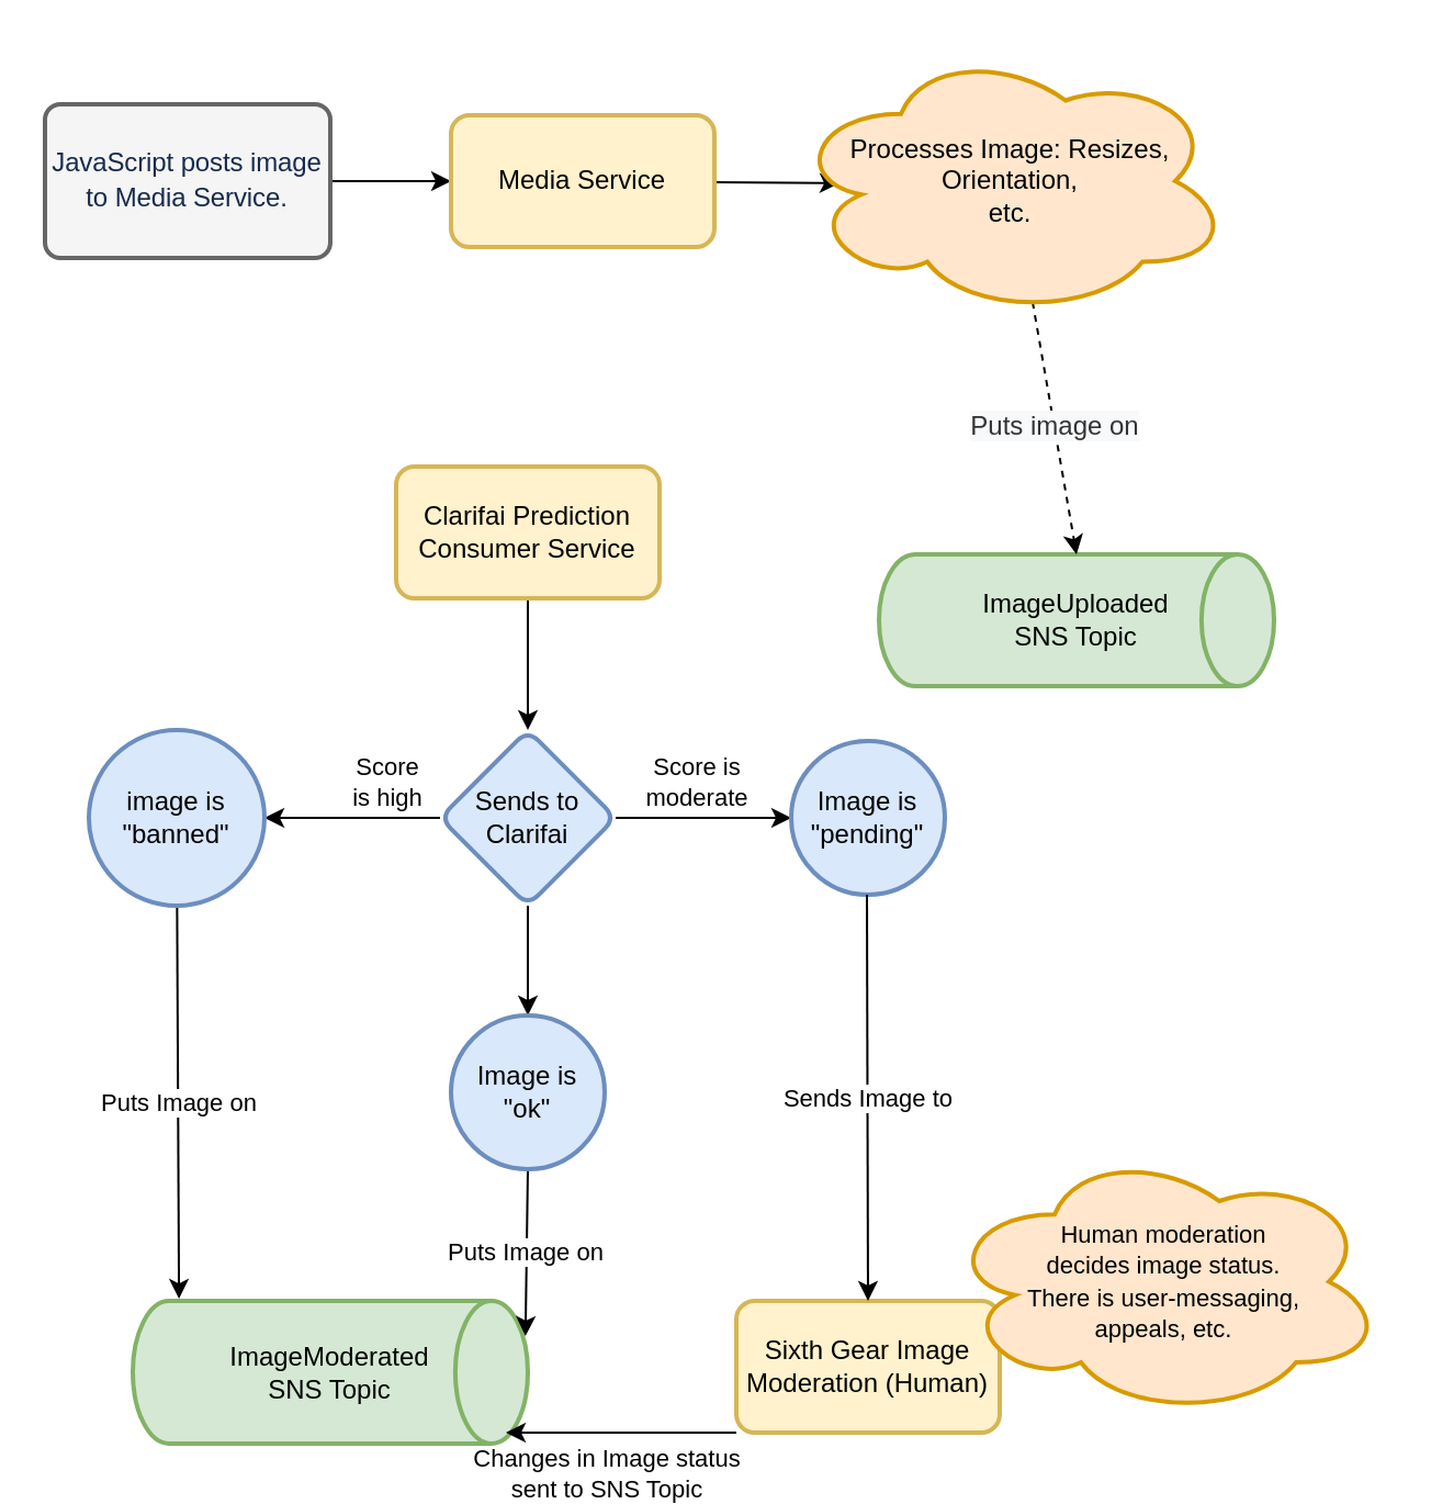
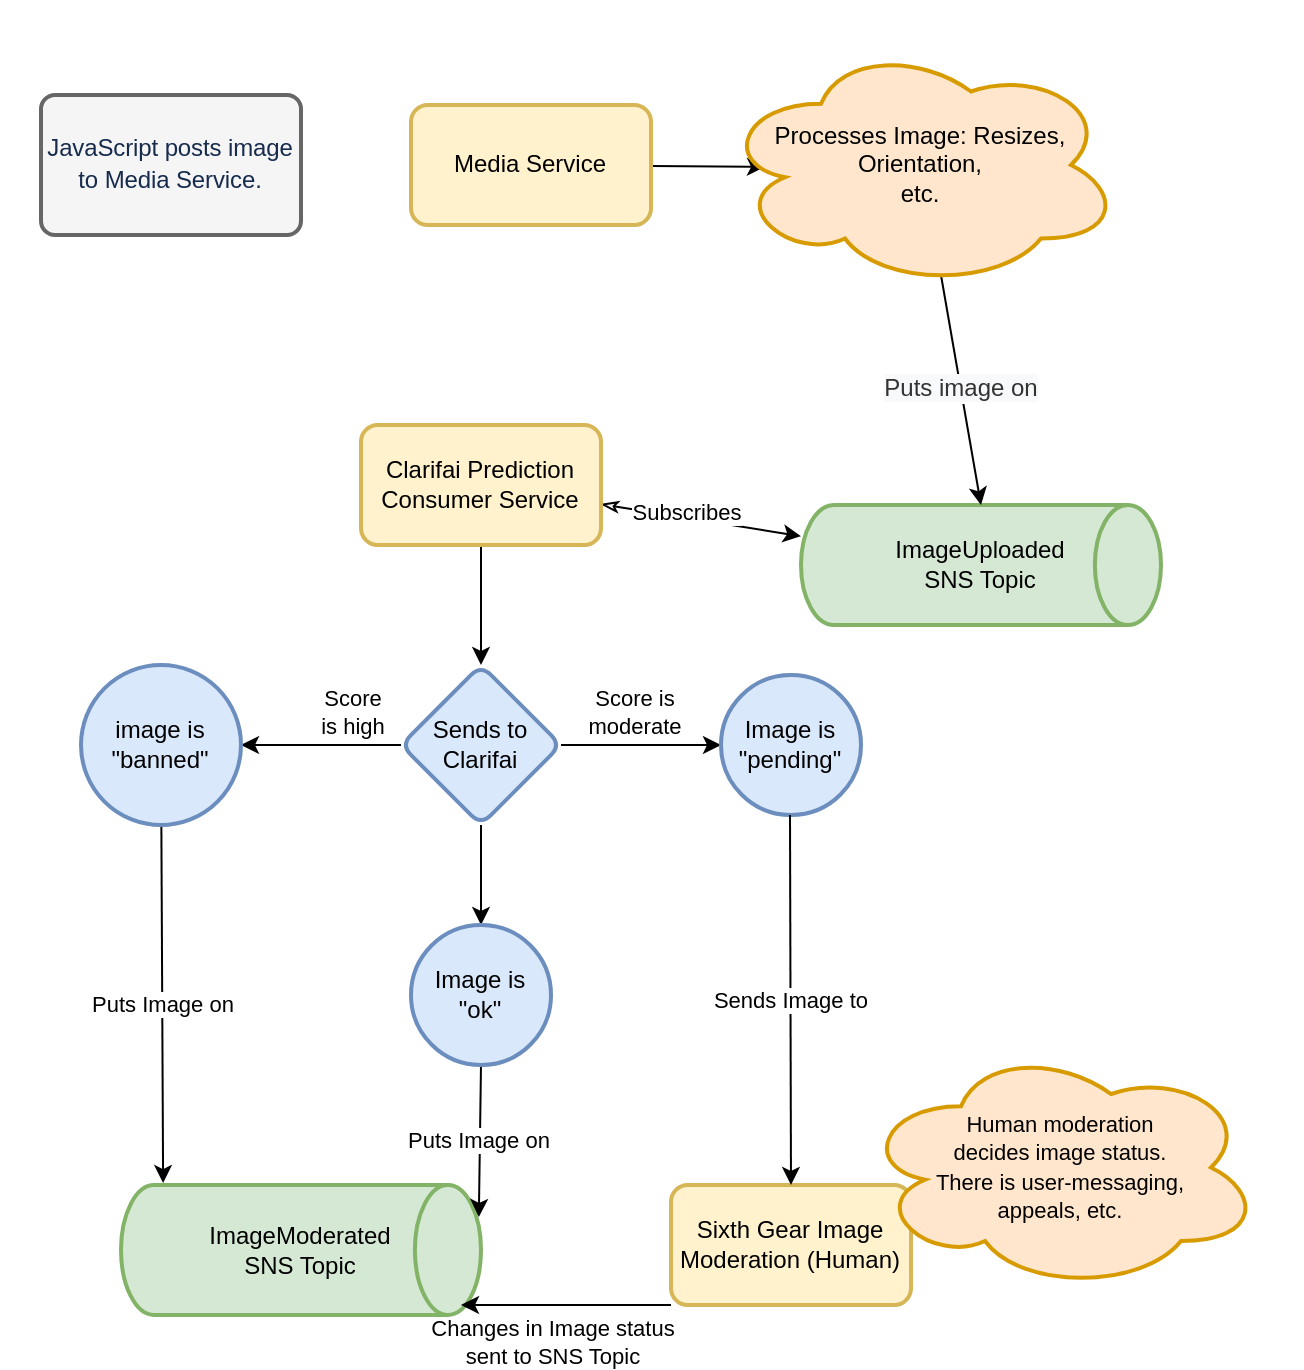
  <mxCell id="0" />
  <mxCell id="1" parent="0" />
- <mxCell id="2" value="" style="edgeStyle=orthogonalEdgeStyle;rounded=0;orthogonalLoop=1;jettySize=auto;html=1;" parent="1" source="3" target="5" edge="1"><mxGeometry relative="1" as="geometry" /></mxCell>
  <mxCell id="3" value="&lt;span style=&quot;font-size: 1em ; letter-spacing: -0.005em ; color: rgb(23 , 43 , 77)&quot;&gt;JavaScript posts image to Media Service.&lt;/span&gt;&lt;font color=&quot;#172b4d&quot;&gt;&lt;span style=&quot;font-size: 14px&quot;&gt;&lt;br&gt;&lt;/span&gt;&lt;/font&gt;" style="rounded=1;whiteSpace=wrap;html=1;absoluteArcSize=1;arcSize=14;strokeWidth=2;fillColor=#f5f5f5;fontColor=#333333;strokeColor=#666666;" parent="1" vertex="1"><mxGeometry x="20" y="47" width="130" height="70" as="geometry" /></mxCell>
  <mxCell id="4" value="" style="rounded=0;orthogonalLoop=1;jettySize=auto;html=1;strokeColor=default;entryX=0.11;entryY=0.508;entryDx=0;entryDy=0;entryPerimeter=0;" parent="1" source="5" target="8" edge="1"><mxGeometry relative="1" as="geometry" /></mxCell>
  <mxCell id="5" value="Media Service" style="whiteSpace=wrap;html=1;rounded=1;strokeWidth=2;arcSize=14;fillColor=#fff2cc;strokeColor=#d6b656;" parent="1" vertex="1"><mxGeometry x="205" y="52" width="120" height="60" as="geometry" /></mxCell>
  <mxCell id="6" value="&lt;div style=&quot;text-align: center&quot;&gt;ImageUploaded&lt;/div&gt;&lt;div style=&quot;text-align: center&quot;&gt;SNS Topic&lt;/div&gt;" style="strokeWidth=2;html=1;shape=mxgraph.flowchart.direct_data;whiteSpace=wrap;fillColor=#d5e8d4;strokeColor=#82b366;" parent="1" vertex="1"><mxGeometry x="400" y="252" width="180" height="60" as="geometry" /></mxCell>
- <mxCell id="7" value="&lt;span style=&quot;color: rgb(51 , 51 , 51) ; font-size: 12px ; background-color: rgb(248 , 249 , 250)&quot;&gt;Puts image on&lt;/span&gt;" style="edgeStyle=none;rounded=0;orthogonalLoop=1;jettySize=auto;html=1;exitX=0.55;exitY=0.95;exitDx=0;exitDy=0;exitPerimeter=0;entryX=0.5;entryY=0;entryDx=0;entryDy=0;entryPerimeter=0;startArrow=none;startFill=0;endArrow=classic;endFill=1;strokeColor=default;dashed=1;" parent="1" source="8" target="6" edge="1"><mxGeometry relative="1" as="geometry" /></mxCell>
+ <mxCell id="7" value="&lt;span style=&quot;color: rgb(51 , 51 , 51) ; font-size: 12px ; background-color: rgb(248 , 249 , 250)&quot;&gt;Puts image on&lt;/span&gt;" style="edgeStyle=none;rounded=0;orthogonalLoop=1;jettySize=auto;html=1;exitX=0.55;exitY=0.95;exitDx=0;exitDy=0;exitPerimeter=0;entryX=0.5;entryY=0;entryDx=0;entryDy=0;entryPerimeter=0;startArrow=none;startFill=0;endArrow=classic;endFill=1;strokeColor=default;" parent="1" source="8" target="6" edge="1"><mxGeometry relative="1" as="geometry" /></mxCell>
  <mxCell id="8" value="Processes Image: Resizes, Orientation,&lt;br&gt;etc." style="ellipse;shape=cloud;whiteSpace=wrap;html=1;rounded=1;strokeWidth=2;arcSize=14;fillColor=#ffe6cc;strokeColor=#d79b00;" parent="1" vertex="1"><mxGeometry x="360" y="20.75" width="200" height="122.5" as="geometry" /></mxCell>
+ <mxCell id="9" value="" style="edgeStyle=none;rounded=0;orthogonalLoop=1;jettySize=auto;html=1;startArrow=classicThin;startFill=0;endArrow=classic;endFill=1;strokeColor=default;" parent="1" source="12" target="6" edge="1"><mxGeometry relative="1" as="geometry" /></mxCell>
+ <mxCell id="10" value="Subscribes" style="edgeLabel;html=1;align=center;verticalAlign=middle;resizable=0;points=[];" parent="9" vertex="1" connectable="0"><mxGeometry x="-0.467" y="1" relative="1" as="geometry"><mxPoint x="16" y="1" as="offset" /></mxGeometry></mxCell>
  <mxCell id="11" value="" style="edgeStyle=none;rounded=0;orthogonalLoop=1;jettySize=auto;html=1;startArrow=none;startFill=0;endArrow=classic;endFill=1;strokeColor=default;" parent="1" source="12" target="16" edge="1"><mxGeometry relative="1" as="geometry" /></mxCell>
  <mxCell id="12" value="Clarifai Prediction Consumer Service" style="whiteSpace=wrap;html=1;rounded=1;strokeWidth=2;arcSize=14;fillColor=#fff2cc;strokeColor=#d6b656;" parent="1" vertex="1"><mxGeometry x="180" y="212" width="120" height="60" as="geometry" /></mxCell>
  <mxCell id="13" value="" style="edgeStyle=none;rounded=0;orthogonalLoop=1;jettySize=auto;html=1;startArrow=none;startFill=0;endArrow=classic;endFill=1;strokeColor=default;" parent="1" source="16" target="18" edge="1"><mxGeometry relative="1" as="geometry" /></mxCell>
  <mxCell id="14" value="" style="edgeStyle=none;rounded=0;orthogonalLoop=1;jettySize=auto;html=1;startArrow=none;startFill=0;endArrow=classic;endFill=1;strokeColor=default;entryX=0;entryY=0.5;entryDx=0;entryDy=0;" parent="1" source="16" target="26" edge="1"><mxGeometry relative="1" as="geometry"><mxPoint x="370" y="372" as="targetPoint" /></mxGeometry></mxCell>
  <mxCell id="15" value="" style="edgeStyle=none;rounded=0;orthogonalLoop=1;jettySize=auto;html=1;startArrow=none;startFill=0;endArrow=classic;endFill=1;strokeColor=default;" parent="1" source="16" target="23" edge="1"><mxGeometry relative="1" as="geometry" /></mxCell>
  <mxCell id="16" value="Sends to Clarifai" style="rhombus;whiteSpace=wrap;html=1;rounded=1;strokeColor=#6c8ebf;strokeWidth=2;fillColor=#dae8fc;arcSize=14;" parent="1" vertex="1"><mxGeometry x="200" y="332" width="80" height="80" as="geometry" /></mxCell>
  <mxCell id="17" value="Puts Image on" style="edgeStyle=none;rounded=0;orthogonalLoop=1;jettySize=auto;html=1;entryX=0.117;entryY=-0.015;entryDx=0;entryDy=0;entryPerimeter=0;startArrow=none;startFill=0;endArrow=classic;endFill=1;strokeColor=default;" parent="1" source="18" target="21" edge="1"><mxGeometry relative="1" as="geometry" /></mxCell>
  <mxCell id="18" value="image is &quot;banned&quot;" style="ellipse;whiteSpace=wrap;html=1;rounded=1;strokeColor=#6c8ebf;strokeWidth=2;fillColor=#dae8fc;arcSize=14;" parent="1" vertex="1"><mxGeometry x="40" y="332" width="80" height="80" as="geometry" /></mxCell>
  <mxCell id="19" value="Score&lt;br&gt;is high" style="edgeLabel;resizable=0;html=1;align=center;verticalAlign=middle;labelBackgroundColor=none;" parent="1" connectable="0" vertex="1"><mxGeometry x="169.995" y="362.005" as="geometry"><mxPoint x="6" y="-7" as="offset" /></mxGeometry></mxCell>
  <mxCell id="20" value="Score is&lt;br&gt;moderate" style="edgeLabel;resizable=0;html=1;align=center;verticalAlign=middle;labelBackgroundColor=none;" parent="1" connectable="0" vertex="1"><mxGeometry x="189.595" y="362.005" as="geometry"><mxPoint x="127" y="-7" as="offset" /></mxGeometry></mxCell>
  <mxCell id="21" value="&lt;div style=&quot;text-align: center&quot;&gt;ImageModerated&lt;/div&gt;&lt;div style=&quot;text-align: center&quot;&gt;SNS Topic&lt;/div&gt;" style="strokeWidth=2;html=1;shape=mxgraph.flowchart.direct_data;whiteSpace=wrap;fillColor=#d5e8d4;strokeColor=#82b366;" parent="1" vertex="1"><mxGeometry x="60" y="592" width="180" height="65" as="geometry" /></mxCell>
  <mxCell id="22" value="&lt;font color=&quot;rgba(0, 0, 0, 0)&quot; face=&quot;monospace&quot;&gt;&lt;span style=&quot;font-size: 0px ; background-color: rgb(248 , 249 , 250)&quot;&gt;pu&lt;/span&gt;&lt;/font&gt;Puts Image on" style="edgeStyle=none;rounded=0;orthogonalLoop=1;jettySize=auto;html=1;exitX=0.5;exitY=1;exitDx=0;exitDy=0;entryX=0.994;entryY=0.246;entryDx=0;entryDy=0;entryPerimeter=0;startArrow=none;startFill=0;endArrow=classic;endFill=1;strokeColor=default;" parent="1" source="23" target="21" edge="1"><mxGeometry relative="1" as="geometry" /></mxCell>
  <mxCell id="23" value="Image is&lt;br&gt;&quot;ok&quot;" style="ellipse;whiteSpace=wrap;html=1;rounded=1;strokeColor=#6c8ebf;strokeWidth=2;fillColor=#dae8fc;arcSize=14;" parent="1" vertex="1"><mxGeometry x="205" y="462" width="70" height="70" as="geometry" /></mxCell>
  <mxCell id="24" style="edgeStyle=orthogonalEdgeStyle;rounded=0;orthogonalLoop=1;jettySize=auto;html=1;exitX=0;exitY=1;exitDx=0;exitDy=0;" parent="1" source="25" edge="1"><mxGeometry relative="1" as="geometry"><mxPoint x="335" y="652" as="targetPoint" /></mxGeometry></mxCell>
  <mxCell id="25" value="Sixth Gear Image Moderation (Human)" style="whiteSpace=wrap;html=1;rounded=1;strokeColor=#d6b656;strokeWidth=2;fillColor=#fff2cc;arcSize=14;" parent="1" vertex="1"><mxGeometry x="335" y="592" width="120" height="60" as="geometry" /></mxCell>
  <mxCell id="26" value="Image is&lt;br&gt;&quot;pending&quot;" style="ellipse;whiteSpace=wrap;html=1;rounded=1;strokeColor=#6c8ebf;strokeWidth=2;fillColor=#dae8fc;arcSize=14;" parent="1" vertex="1"><mxGeometry x="360" y="337" width="70" height="70" as="geometry" /></mxCell>
  <mxCell id="27" value="&lt;span style=&quot;font-size: 11px&quot;&gt;Human moderation&lt;/span&gt;&lt;br style=&quot;font-size: 11px&quot;&gt;&lt;span style=&quot;font-size: 11px&quot;&gt;decides image status.&lt;br&gt;There is user-messaging, &lt;br&gt;appeals, etc.&lt;/span&gt;" style="ellipse;shape=cloud;whiteSpace=wrap;html=1;rounded=1;strokeWidth=2;arcSize=14;fillColor=#ffe6cc;strokeColor=#d79b00;" parent="1" vertex="1"><mxGeometry x="430" y="522" width="200" height="122.5" as="geometry" /></mxCell>
  <mxCell id="28" value="" style="endArrow=none;html=1;rounded=0;strokeColor=default;startArrow=classic;startFill=1;endFill=0;entryX=0;entryY=1;entryDx=0;entryDy=0;" parent="1" target="25" edge="1"><mxGeometry relative="1" as="geometry"><mxPoint x="230" y="652" as="sourcePoint" /><mxPoint x="290" y="536.5" as="targetPoint" /></mxGeometry></mxCell>
  <mxCell id="29" value="Changes in Image status&lt;br&gt;sent to SNS Topic" style="edgeLabel;resizable=0;html=1;align=center;verticalAlign=middle;labelBackgroundColor=none;" parent="28" connectable="0" vertex="1"><mxGeometry relative="1" as="geometry"><mxPoint x="-8" y="18" as="offset" /></mxGeometry></mxCell>
  <mxCell id="30" value="Sends Image to" style="edgeStyle=none;rounded=0;orthogonalLoop=1;jettySize=auto;html=1;entryX=0.5;entryY=0;entryDx=0;entryDy=0;startArrow=none;startFill=0;endArrow=classic;endFill=1;strokeColor=default;" parent="1" target="25" edge="1"><mxGeometry relative="1" as="geometry"><mxPoint x="394.5" y="407" as="sourcePoint" /><mxPoint x="394.5" y="497" as="targetPoint" /></mxGeometry></mxCell>
